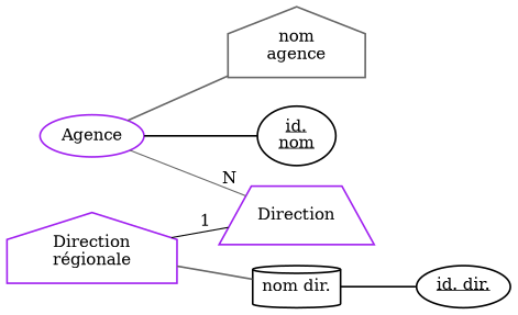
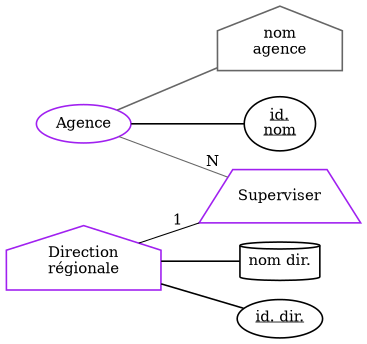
  graph {
    rankdir=LR
    node [color=purple fillcolor="#FFFFFF" penwidth=1.5 shape=house style=filled]
    edge [color=black penwidth=1.5]
    n1 [label=Agence shape=ellipse]
    n2 [color=gray40 label="nom\nagence"]
    n3 [label=<<u>id.<br/>nom</u>> shape=oval color=""]
-   n4 [height=0.7 label=Direction shape=trapezium]
+   n4 [height=0.7 label=Superviser shape=trapezium]
    n5 [label="Direction\nrégionale"]
    n6 [color=black label="nom dir." shape=cylinder]
    n7 [label=<<u>id. dir.</u>> shape=oval color=""]
    n1 -- n2 [color=gray40]
    n1 -- n3
    n1 -- n4 [color=gray40 headlabel=N labeldistance=2 penwidth=1]
    n5 -- n4 [headlabel=1 labeldistance=2 penwidth=1]
-   n5 -- n6 [color=gray40]
-   n6 -- n7
+   n5 -- n6
+   n5 -- n7
  }
